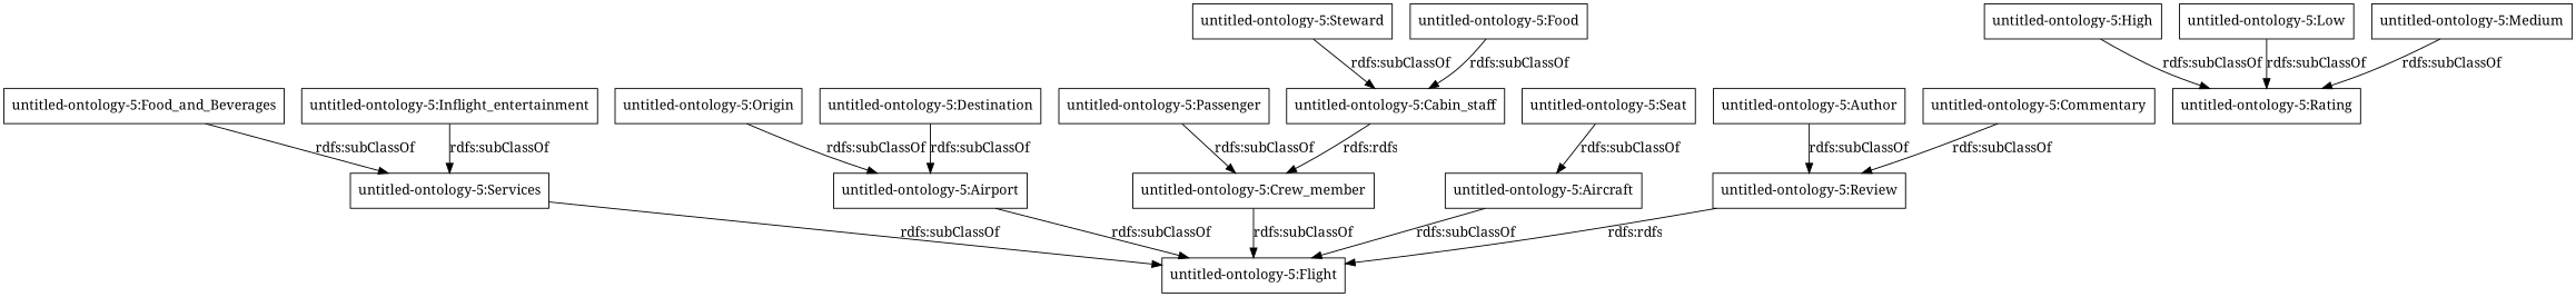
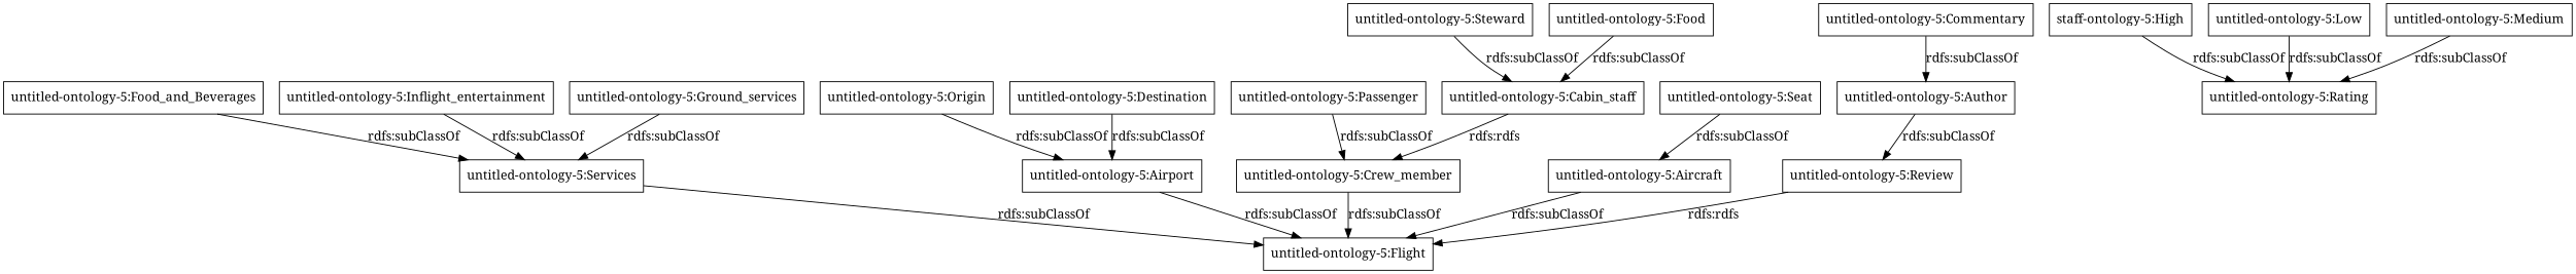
  digraph {
    fontname="Noto Serif"
    rankdir=TB
    node [color=black fontname="Noto Serif" shape=rectangle]
    edge [fontname="Noto Serif"]
    "untitled-ontology-5:Review"
    "untitled-ontology-5:Flight"
    "untitled-ontology-5:Food_and_Beverages"
    "untitled-ontology-5:Services"
    "untitled-ontology-5:Inflight_entertainment"
    "untitled-ontology-5:Origin"
    "untitled-ontology-5:Airport"
    "untitled-ontology-5:Passenger"
    "untitled-ontology-5:Crew_member"
-   "untitled-ontology-5:High"
+   "untitled-ontology-5:High" [label="staff-ontology-5:High"]
    "untitled-ontology-5:Rating"
    "untitled-ontology-5:Steward"
    "untitled-ontology-5:Cabin_staff"
    "untitled-ontology-5:Author"
    "untitled-ontology-5:Low"
    n16 [label="untitled-ontology-5:Food"]
+   "untitled-ontology-5:Ground_services"
    "untitled-ontology-5:Seat"
    "untitled-ontology-5:Aircraft"
    "untitled-ontology-5:Medium"
    "untitled-ontology-5:Destination"
    "untitled-ontology-5:Commentary"
    "untitled-ontology-5:Review" -> "untitled-ontology-5:Flight" [label="rdfs:rdfs"]
    "untitled-ontology-5:Food_and_Beverages" -> "untitled-ontology-5:Services" [label="rdfs:subClassOf"]
    "untitled-ontology-5:Services" -> "untitled-ontology-5:Flight" [label="rdfs:subClassOf"]
    "untitled-ontology-5:Inflight_entertainment" -> "untitled-ontology-5:Services" [label="rdfs:subClassOf"]
    "untitled-ontology-5:Origin" -> "untitled-ontology-5:Airport" [label="rdfs:subClassOf"]
    "untitled-ontology-5:Airport" -> "untitled-ontology-5:Flight" [label="rdfs:subClassOf"]
    "untitled-ontology-5:Passenger" -> "untitled-ontology-5:Crew_member" [label="rdfs:subClassOf"]
    "untitled-ontology-5:Crew_member" -> "untitled-ontology-5:Flight" [label="rdfs:subClassOf"]
    "untitled-ontology-5:High" -> "untitled-ontology-5:Rating" [label="rdfs:subClassOf"]
    "untitled-ontology-5:Steward" -> "untitled-ontology-5:Cabin_staff" [label="rdfs:subClassOf"]
    "untitled-ontology-5:Cabin_staff" -> "untitled-ontology-5:Crew_member" [label="rdfs:rdfs"]
    "untitled-ontology-5:Author" -> "untitled-ontology-5:Review" [label="rdfs:subClassOf"]
    "untitled-ontology-5:Low" -> "untitled-ontology-5:Rating" [label="rdfs:subClassOf"]
    n16 -> "untitled-ontology-5:Cabin_staff" [label="rdfs:subClassOf"]
+   "untitled-ontology-5:Ground_services" -> "untitled-ontology-5:Services" [label="rdfs:subClassOf"]
    "untitled-ontology-5:Seat" -> "untitled-ontology-5:Aircraft" [label="rdfs:subClassOf"]
    "untitled-ontology-5:Aircraft" -> "untitled-ontology-5:Flight" [label="rdfs:subClassOf"]
    "untitled-ontology-5:Medium" -> "untitled-ontology-5:Rating" [label="rdfs:subClassOf"]
    "untitled-ontology-5:Destination" -> "untitled-ontology-5:Airport" [label="rdfs:subClassOf"]
-   "untitled-ontology-5:Commentary" -> "untitled-ontology-5:Review" [label="rdfs:subClassOf"]
+   "untitled-ontology-5:Commentary" -> "untitled-ontology-5:Author" [label="rdfs:subClassOf"]
  }
